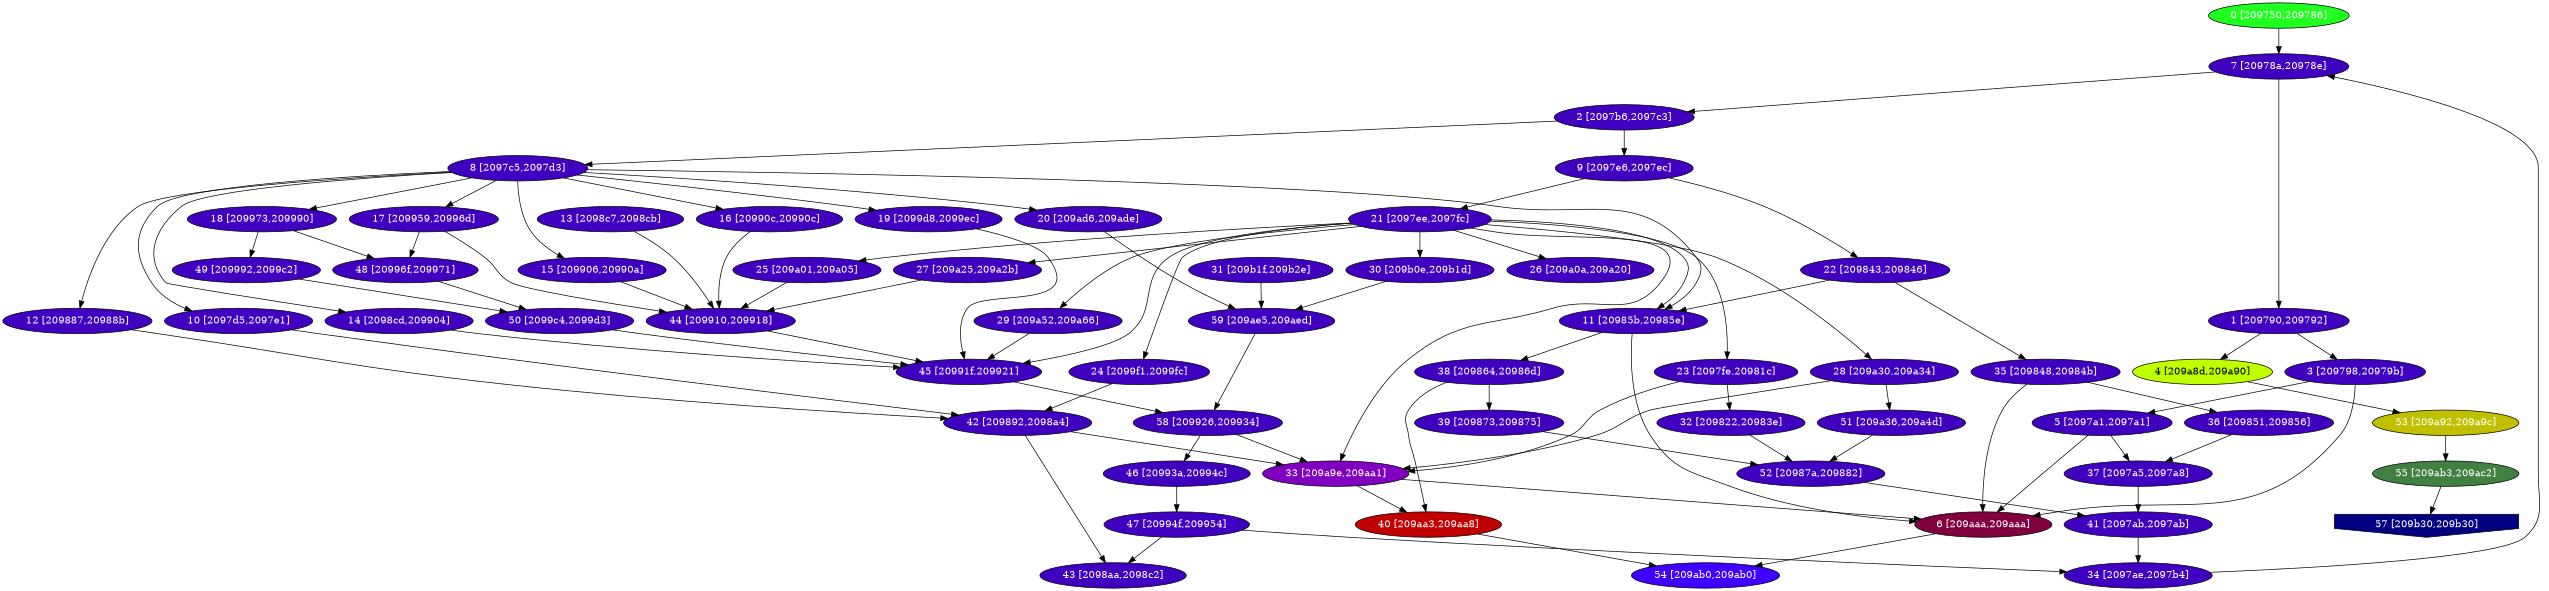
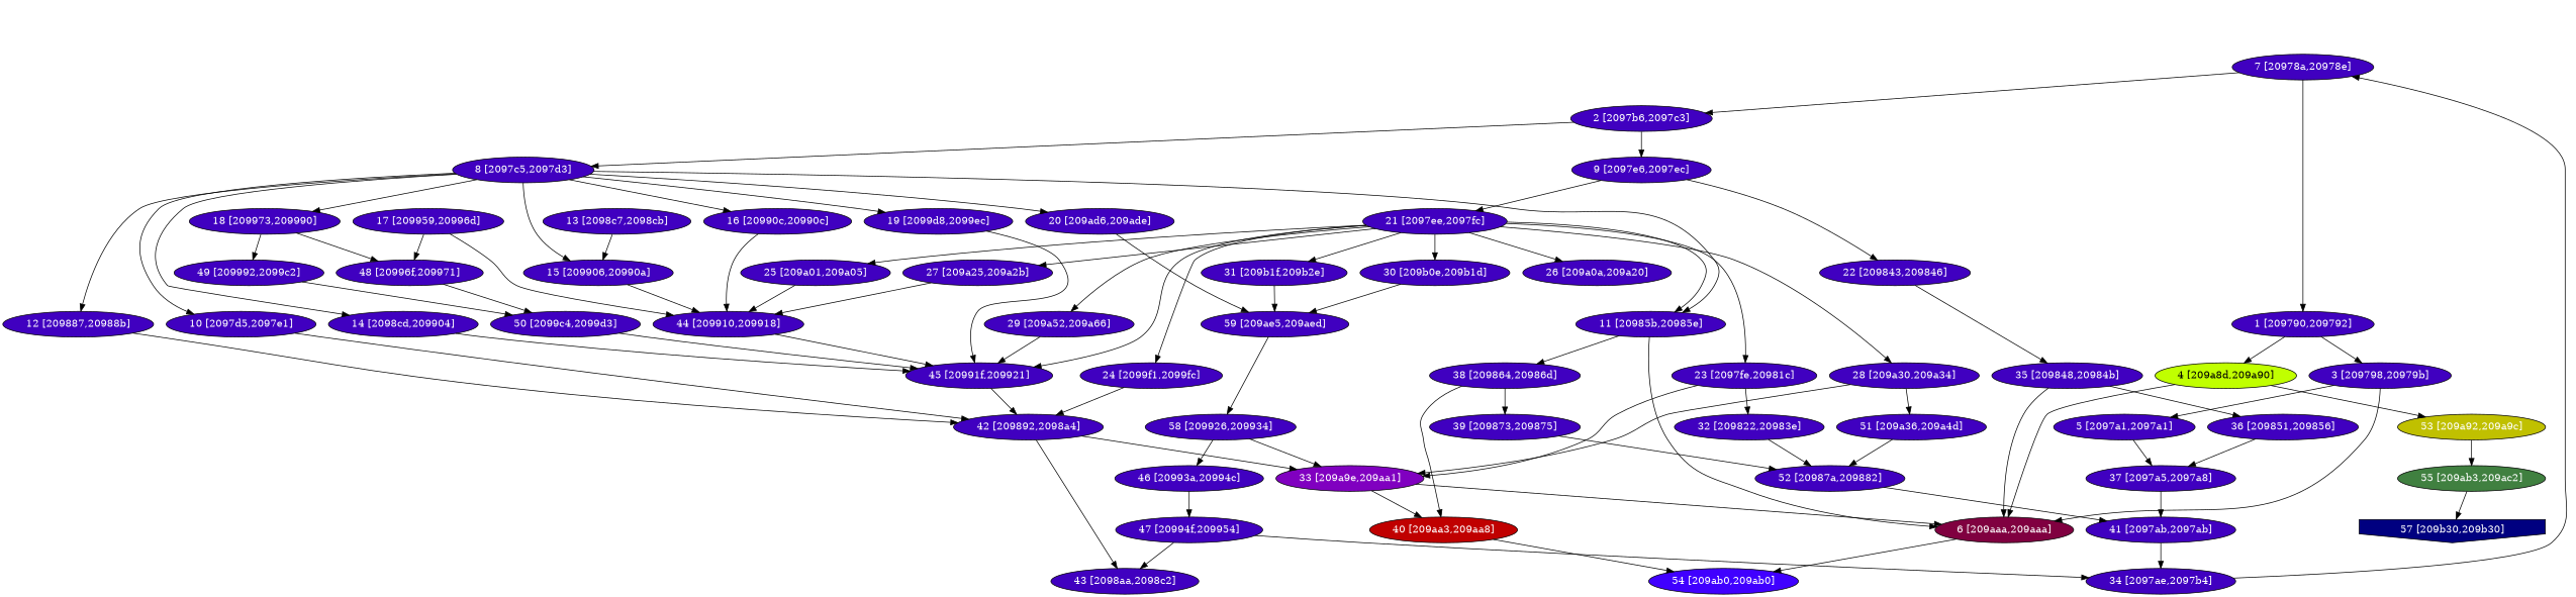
  digraph {
    node [fillcolor="#4000C0" fontcolor="#ffffff" shape=oval style=filled]
-   n1 [fillcolor="#20FF20" label="0 [209750,209786]"]
    n2 [label="7 [20978a,20978e]"]
    n3 [label="1 [209790,209792]"]
    n4 [label="2 [2097b6,2097c3]"]
    n5 [label="3 [209798,20979b]"]
    n6 [fillcolor="#C0FF00" fontcolor="#000000" label="4 [209a8d,209a90]"]
    n7 [label="5 [2097a1,2097a1]"]
    n8 [fillcolor="#800040" label="6 [209aaa,209aaa]"]
    n9 [fillcolor="#C0C000" label="53 [209a92,209a9c]"]
    n10 [label="8 [2097c5,2097d3]"]
    n11 [label="9 [2097e6,2097ec]"]
    n12 [label="10 [2097d5,2097e1]"]
    n13 [label="11 [20985b,20985e]"]
    n14 [label="12 [209887,20988b]"]
    n15 [label="14 [2098cd,209904]"]
    n16 [label="15 [209906,20990a]"]
    n17 [label="16 [20990c,20990c]"]
    n18 [label="17 [209959,20996d]"]
    n19 [label="18 [209973,209990]"]
    n20 [label="19 [2099d8,2099ec]"]
    n21 [label="20 [209ad6,209ade]"]
    n22 [label="21 [2097ee,2097fc]"]
    n23 [label="22 [209843,209846]"]
    n24 [label="37 [2097a5,2097a8]"]
    n25 [fillcolor="#4000FF" label="54 [209ab0,209ab0]"]
    n26 [fillcolor="#408040" label="55 [209ab3,209ac2]"]
    n27 [label="41 [2097ab,2097ab]"]
    n28 [label="42 [209892,2098a4]"]
    n29 [label="38 [209864,20986d]"]
    n30 [label="13 [2098c7,2098cb]"]
    n31 [label="44 [209910,209918]"]
    n32 [label="45 [20991f,209921]"]
    n33 [label="48 [20996f,209971]"]
    n34 [label="49 [209992,2099c2]"]
    n35 [label="59 [209ae5,209aed]"]
    n36 [label="23 [2097fe,20981c]"]
    n37 [label="24 [2099f1,2099fc]"]
    n38 [label="25 [209a01,209a05]"]
    n39 [label="26 [209a0a,209a20]"]
    n40 [label="27 [209a25,209a2b]"]
    n41 [label="28 [209a30,209a34]"]
    n42 [label="29 [209a52,209a66]"]
    n43 [label="30 [209b0e,209b1d]"]
    n44 [label="31 [209b1f,209b2e]"]
    n45 [label="35 [209848,20984b]"]
    n46 [fillcolor="#8000C0" label="33 [209a9e,209aa1]"]
    n47 [label="43 [2098aa,2098c2]"]
    n48 [fillcolor="#C00000" label="40 [209aa3,209aa8]"]
    n49 [label="39 [209873,209875]"]
    n50 [label="58 [209926,209934]"]
    n51 [label="50 [2099c4,2099d3]"]
    n52 [label="32 [209822,20983e]"]
    n53 [label="51 [209a36,209a4d]"]
    n54 [label="36 [209851,209856]"]
    n55 [label="52 [20987a,209882]"]
    n56 [label="34 [2097ae,2097b4]"]
    n57 [label="47 [20994f,209954]"]
    n58 [label="46 [20993a,20994c]"]
    n59 [fillcolor="#000080" label="57 [209b30,209b30]" shape=invhouse]
-   n1 -> n2
    n2 -> n3
    n2 -> n4
    n3 -> n5
    n3 -> n6
    n4 -> n10
    n4 -> n11
    n5 -> n7
    n5 -> n8
-   n7 -> n8
+   n6 -> n8
    n6 -> n9
    n7 -> n24
    n8 -> n25
    n9 -> n26
    n10 -> n12
    n10 -> n13
    n10 -> n14
    n10 -> n15
    n10 -> n16
    n10 -> n17
-   n10 -> n18
    n10 -> n19
    n10 -> n20
    n10 -> n21
    n11 -> n22
    n11 -> n23
    n12 -> n28
    n13 -> n8
    n13 -> n29
    n14 -> n28
    n15 -> n32
    n16 -> n31
    n17 -> n31
    n18 -> n31
    n18 -> n33
    n19 -> n33
    n19 -> n34
    n20 -> n32
    n21 -> n35
    n22 -> n13
    n22 -> n32
    n22 -> n36
    n22 -> n37
    n22 -> n38
    n22 -> n39
    n22 -> n40
    n22 -> n41
    n22 -> n42
    n22 -> n43
-   n22 -> n46
-   n23 -> n13
+   n22 -> n44
    n23 -> n45
    n24 -> n27
    n26 -> n59
    n27 -> n56
    n28 -> n46
    n28 -> n47
    n29 -> n48
    n29 -> n49
-   n30 -> n31
+   n30 -> n16
    n31 -> n32
-   n32 -> n50
+   n32 -> n28
    n33 -> n51
    n34 -> n51
    n35 -> n50
    n36 -> n46
    n36 -> n52
    n37 -> n28
    n38 -> n31
    n40 -> n31
    n41 -> n46
    n41 -> n53
    n42 -> n32
    n43 -> n35
    n44 -> n35
    n45 -> n8
    n45 -> n54
    n46 -> n8
    n46 -> n48
    n48 -> n25
    n49 -> n55
    n50 -> n46
    n50 -> n58
    n51 -> n32
    n52 -> n55
    n53 -> n55
    n54 -> n24
    n55 -> n27
    n56 -> n2
    n57 -> n47
    n57 -> n56
    n58 -> n57
  }
